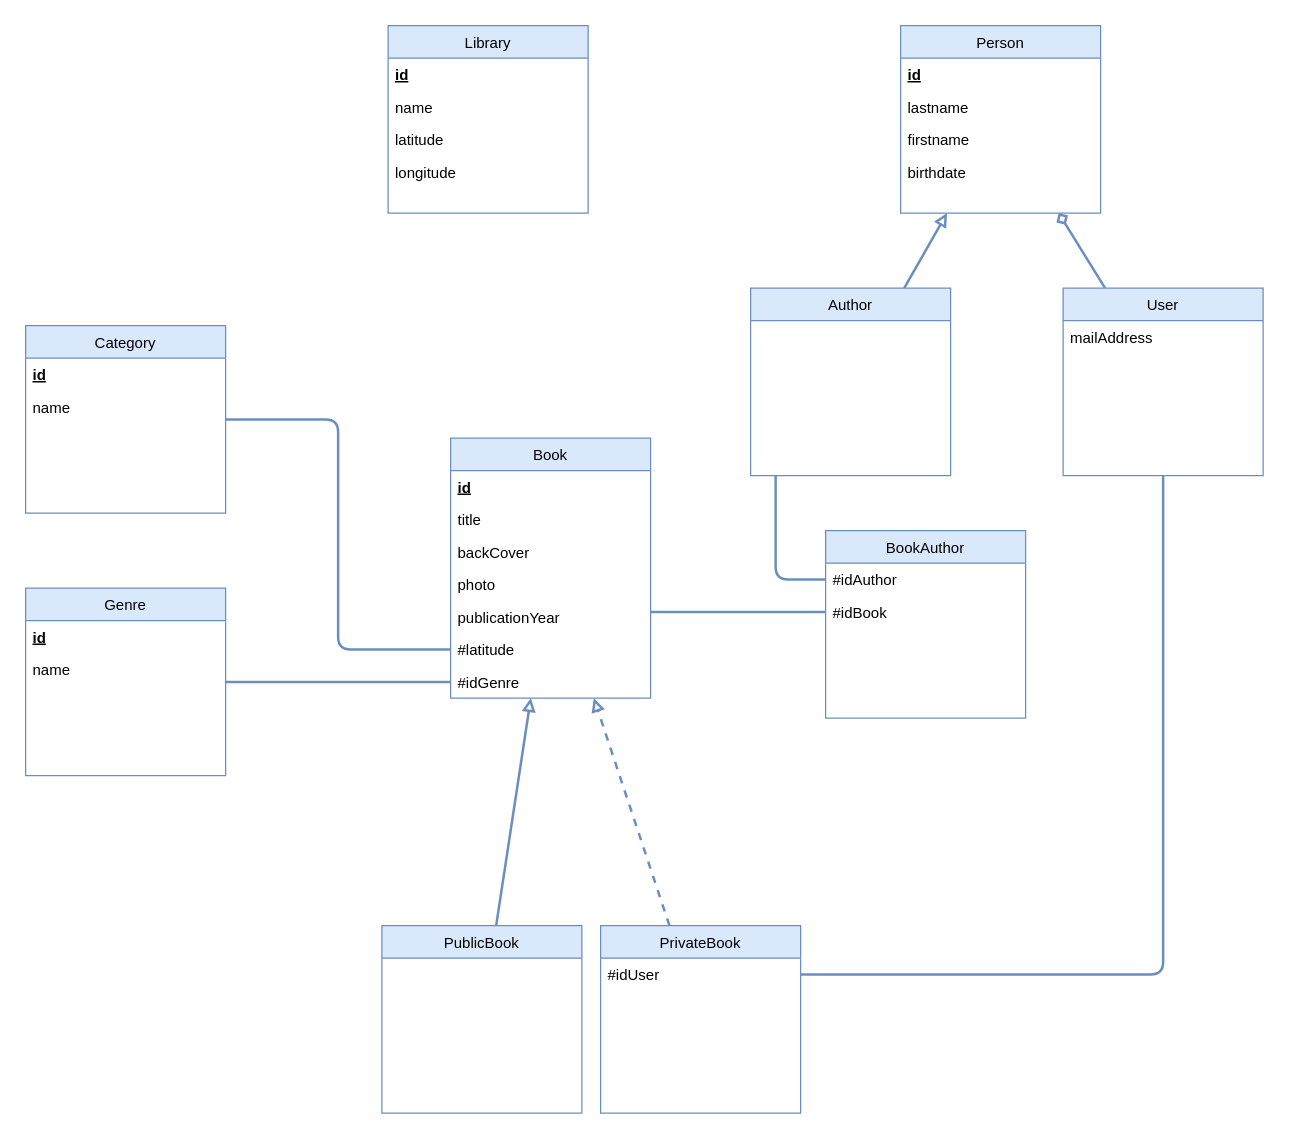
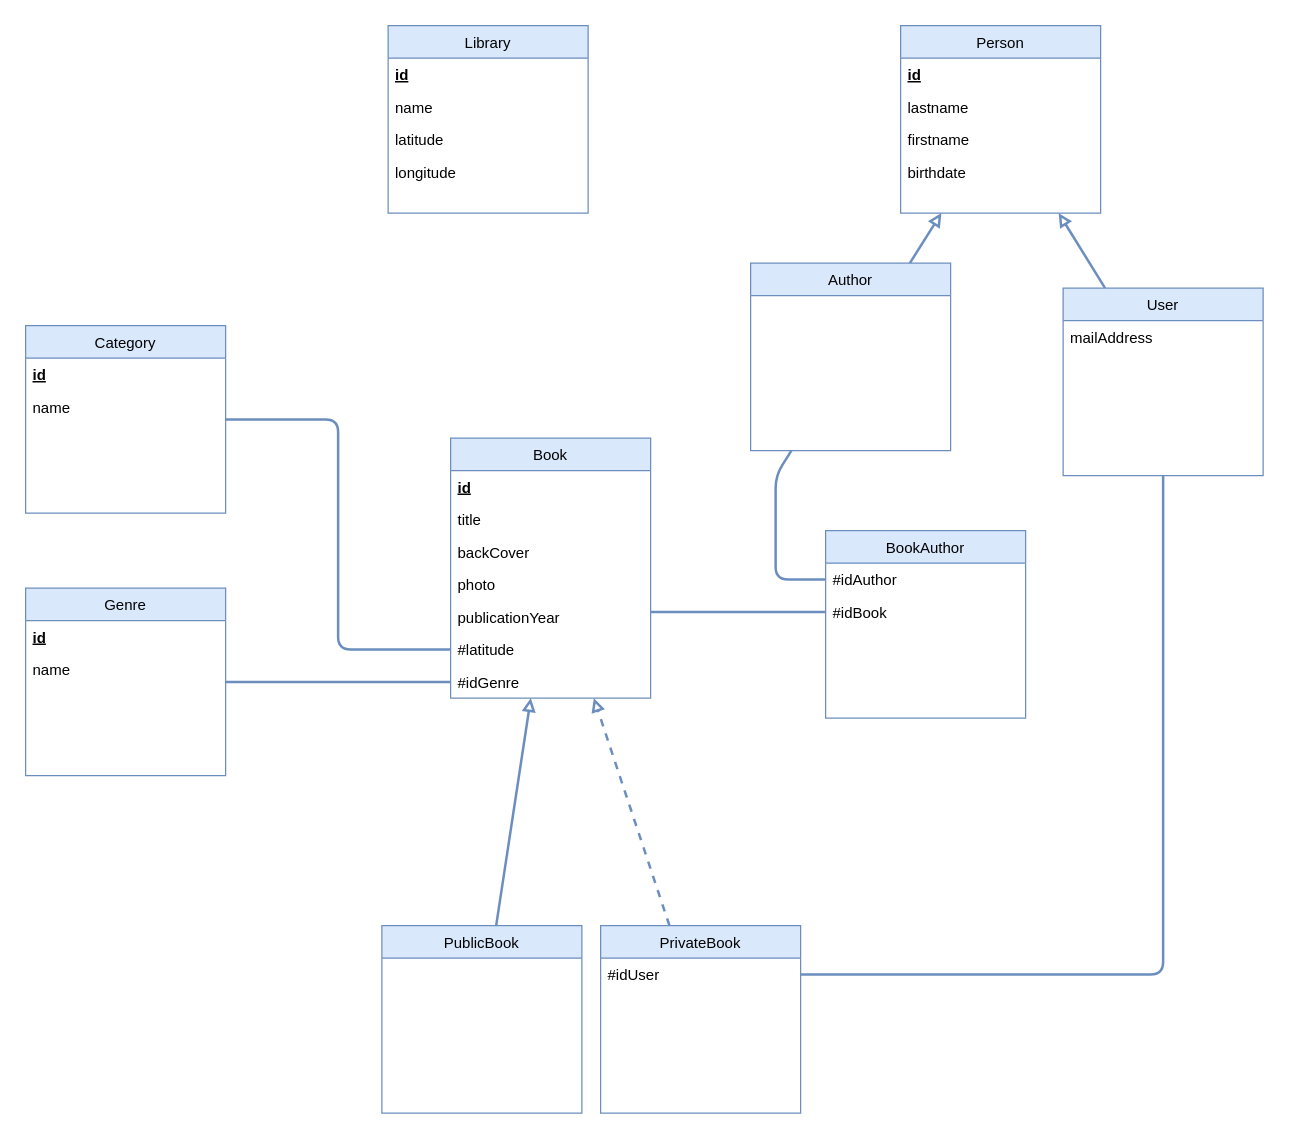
  <mxCell id="0" />
  <mxCell id="1" parent="0" />
- <mxCell id="2" value="" style="endArrow=diamond;html=1;fillColor=#dae8fc;strokeColor=#6c8ebf;strokeWidth=2;endFill=0;" parent="1" source="29" target="14" edge="1"><mxGeometry width="50" height="50" relative="1" as="geometry"><mxPoint x="540" y="280" as="sourcePoint" /><mxPoint x="590" y="230" as="targetPoint" /></mxGeometry></mxCell>
+ <mxCell id="2" value="" style="endArrow=block;html=1;fillColor=#dae8fc;strokeColor=#6c8ebf;strokeWidth=2;endFill=0;" parent="1" source="29" target="14" edge="1"><mxGeometry width="50" height="50" relative="1" as="geometry"><mxPoint x="540" y="280" as="sourcePoint" /><mxPoint x="590" y="230" as="targetPoint" /></mxGeometry></mxCell>
  <mxCell id="3" value="" style="endArrow=block;html=1;fillColor=#dae8fc;strokeColor=#6c8ebf;strokeWidth=2;endFill=0;" parent="1" source="28" target="14" edge="1"><mxGeometry width="50" height="50" relative="1" as="geometry"><mxPoint x="770" y="270" as="sourcePoint" /><mxPoint x="820" y="220" as="targetPoint" /></mxGeometry></mxCell>
  <mxCell id="4" value="" style="endArrow=block;html=1;fillColor=#dae8fc;strokeColor=#6c8ebf;strokeWidth=2;endFill=0;" parent="1" source="27" target="19" edge="1"><mxGeometry width="50" height="50" relative="1" as="geometry"><mxPoint x="360" y="1010" as="sourcePoint" /><mxPoint x="320" y="500" as="targetPoint" /></mxGeometry></mxCell>
  <mxCell id="5" value="" style="endArrow=block;html=1;fillColor=#dae8fc;strokeColor=#6c8ebf;strokeWidth=2;endFill=0;dashed=1;" parent="1" source="34" target="19" edge="1"><mxGeometry width="50" height="50" relative="1" as="geometry"><mxPoint x="550" y="890" as="sourcePoint" /><mxPoint x="600" y="840" as="targetPoint" /></mxGeometry></mxCell>
  <mxCell id="6" value="" style="endArrow=none;html=1;entryX=0;entryY=0.5;entryDx=0;entryDy=0;fillColor=#dae8fc;strokeColor=#6c8ebf;strokeWidth=2;" parent="1" source="36" target="26" edge="1"><mxGeometry width="50" height="50" relative="1" as="geometry"><mxPoint x="240" y="620" as="sourcePoint" /><mxPoint x="290" y="570" as="targetPoint" /></mxGeometry></mxCell>
  <mxCell id="7" value="" style="endArrow=none;html=1;entryX=0;entryY=0.5;entryDx=0;entryDy=0;fillColor=#dae8fc;strokeColor=#6c8ebf;strokeWidth=2;" parent="1" source="8" target="25" edge="1"><mxGeometry width="50" height="50" relative="1" as="geometry"><mxPoint x="480" y="840" as="sourcePoint" /><mxPoint x="530" y="790" as="targetPoint" /><Array as="points"><mxPoint x="270" y="335" /><mxPoint x="270" y="519" /></Array></mxGeometry></mxCell>
  <mxCell id="8" value="Category" style="swimlane;fontStyle=0;align=center;verticalAlign=top;childLayout=stackLayout;horizontal=1;startSize=26;horizontalStack=0;resizeParent=1;resizeLast=0;collapsible=1;marginBottom=0;rounded=0;shadow=0;strokeWidth=1;fillColor=#dae8fc;strokeColor=#6c8ebf;" parent="1" vertex="1"><mxGeometry x="20" y="260" width="160" height="150" as="geometry"><mxRectangle x="550" y="140" width="160" height="26" as="alternateBounds" /></mxGeometry></mxCell>
  <mxCell id="9" value="id" style="text;align=left;verticalAlign=top;spacingLeft=4;spacingRight=4;overflow=hidden;rotatable=0;points=[[0,0.5],[1,0.5]];portConstraint=eastwest;rounded=0;shadow=0;html=0;fontStyle=5" parent="8" vertex="1"><mxGeometry y="26" width="160" height="26" as="geometry" /></mxCell>
  <mxCell id="10" value="name" style="text;align=left;verticalAlign=top;spacingLeft=4;spacingRight=4;overflow=hidden;rotatable=0;points=[[0,0.5],[1,0.5]];portConstraint=eastwest;rounded=0;shadow=0;html=0;" parent="8" vertex="1"><mxGeometry y="52" width="160" height="26" as="geometry" /></mxCell>
  <mxCell id="11" value="" style="endArrow=none;html=1;exitX=0;exitY=0.5;exitDx=0;exitDy=0;fillColor=#dae8fc;strokeColor=#6c8ebf;strokeWidth=2;" parent="1" source="33" target="19" edge="1"><mxGeometry width="50" height="50" relative="1" as="geometry"><mxPoint x="470" y="570" as="sourcePoint" /><mxPoint x="520" y="520" as="targetPoint" /><Array as="points"><mxPoint x="520" y="489" /></Array></mxGeometry></mxCell>
  <mxCell id="12" value="" style="endArrow=none;html=1;exitX=0;exitY=0.5;exitDx=0;exitDy=0;fillColor=#dae8fc;strokeColor=#6c8ebf;strokeWidth=2;" parent="1" source="32" target="28" edge="1"><mxGeometry width="50" height="50" relative="1" as="geometry"><mxPoint x="480" y="440" as="sourcePoint" /><mxPoint x="530" y="390" as="targetPoint" /><Array as="points"><mxPoint x="620" y="463" /><mxPoint x="620" y="380" /></Array></mxGeometry></mxCell>
  <mxCell id="13" value="" style="endArrow=none;html=1;entryX=1;entryY=0.5;entryDx=0;entryDy=0;fillColor=#dae8fc;strokeColor=#6c8ebf;strokeWidth=2;" parent="1" source="29" target="35" edge="1"><mxGeometry width="50" height="50" relative="1" as="geometry"><mxPoint x="640" y="550" as="sourcePoint" /><mxPoint x="600" y="550" as="targetPoint" /><Array as="points"><mxPoint x="930" y="779" /></Array></mxGeometry></mxCell>
  <mxCell id="14" value="Person" style="swimlane;fontStyle=0;align=center;verticalAlign=top;childLayout=stackLayout;horizontal=1;startSize=26;horizontalStack=0;resizeParent=1;resizeLast=0;collapsible=1;marginBottom=0;rounded=0;shadow=0;strokeWidth=1;fillColor=#dae8fc;strokeColor=#6c8ebf;" parent="1" vertex="1"><mxGeometry x="720" y="20" width="160" height="150" as="geometry"><mxRectangle x="550" y="140" width="160" height="26" as="alternateBounds" /></mxGeometry></mxCell>
  <mxCell id="15" value="id" style="text;align=left;verticalAlign=top;spacingLeft=4;spacingRight=4;overflow=hidden;rotatable=0;points=[[0,0.5],[1,0.5]];portConstraint=eastwest;rounded=0;shadow=0;html=0;fontStyle=5" parent="14" vertex="1"><mxGeometry y="26" width="160" height="26" as="geometry" /></mxCell>
  <mxCell id="16" value="lastname" style="text;align=left;verticalAlign=top;spacingLeft=4;spacingRight=4;overflow=hidden;rotatable=0;points=[[0,0.5],[1,0.5]];portConstraint=eastwest;" parent="14" vertex="1"><mxGeometry y="52" width="160" height="26" as="geometry" /></mxCell>
  <mxCell id="17" value="firstname" style="text;align=left;verticalAlign=top;spacingLeft=4;spacingRight=4;overflow=hidden;rotatable=0;points=[[0,0.5],[1,0.5]];portConstraint=eastwest;rounded=0;shadow=0;html=0;" parent="14" vertex="1"><mxGeometry y="78" width="160" height="26" as="geometry" /></mxCell>
  <mxCell id="18" value="birthdate" style="text;align=left;verticalAlign=top;spacingLeft=4;spacingRight=4;overflow=hidden;rotatable=0;points=[[0,0.5],[1,0.5]];portConstraint=eastwest;rounded=0;shadow=0;html=0;" parent="14" vertex="1"><mxGeometry y="104" width="160" height="26" as="geometry" /></mxCell>
  <mxCell id="19" value="Book" style="swimlane;fontStyle=0;align=center;verticalAlign=top;childLayout=stackLayout;horizontal=1;startSize=26;horizontalStack=0;resizeParent=1;resizeLast=0;collapsible=1;marginBottom=0;rounded=0;shadow=0;strokeWidth=1;fillColor=#dae8fc;strokeColor=#6c8ebf;" parent="1" vertex="1"><mxGeometry x="360" y="350" width="160" height="208" as="geometry"><mxRectangle x="550" y="140" width="160" height="26" as="alternateBounds" /></mxGeometry></mxCell>
  <mxCell id="20" value="id" style="text;align=left;verticalAlign=top;spacingLeft=4;spacingRight=4;overflow=hidden;rotatable=0;points=[[0,0.5],[1,0.5]];portConstraint=eastwest;rounded=0;shadow=0;html=0;fontStyle=5" parent="19" vertex="1"><mxGeometry y="26" width="160" height="26" as="geometry" /></mxCell>
  <mxCell id="21" value="title" style="text;align=left;verticalAlign=top;spacingLeft=4;spacingRight=4;overflow=hidden;rotatable=0;points=[[0,0.5],[1,0.5]];portConstraint=eastwest;rounded=0;shadow=0;html=0;" parent="19" vertex="1"><mxGeometry y="52" width="160" height="26" as="geometry" /></mxCell>
  <mxCell id="22" value="backCover" style="text;align=left;verticalAlign=top;spacingLeft=4;spacingRight=4;overflow=hidden;rotatable=0;points=[[0,0.5],[1,0.5]];portConstraint=eastwest;rounded=0;shadow=0;html=0;" parent="19" vertex="1"><mxGeometry y="78" width="160" height="26" as="geometry" /></mxCell>
  <mxCell id="23" value="photo" style="text;align=left;verticalAlign=top;spacingLeft=4;spacingRight=4;overflow=hidden;rotatable=0;points=[[0,0.5],[1,0.5]];portConstraint=eastwest;rounded=0;shadow=0;html=0;" parent="19" vertex="1"><mxGeometry y="104" width="160" height="26" as="geometry" /></mxCell>
  <mxCell id="24" value="publicationYear" style="text;align=left;verticalAlign=top;spacingLeft=4;spacingRight=4;overflow=hidden;rotatable=0;points=[[0,0.5],[1,0.5]];portConstraint=eastwest;rounded=0;shadow=0;html=0;" parent="19" vertex="1"><mxGeometry y="130" width="160" height="26" as="geometry" /></mxCell>
  <mxCell id="25" value="#latitude" style="text;align=left;verticalAlign=top;spacingLeft=4;spacingRight=4;overflow=hidden;rotatable=0;points=[[0,0.5],[1,0.5]];portConstraint=eastwest;rounded=0;shadow=0;html=0;" parent="19" vertex="1"><mxGeometry y="156" width="160" height="26" as="geometry" /></mxCell>
  <mxCell id="26" value="#idGenre" style="text;align=left;verticalAlign=top;spacingLeft=4;spacingRight=4;overflow=hidden;rotatable=0;points=[[0,0.5],[1,0.5]];portConstraint=eastwest;rounded=0;shadow=0;html=0;" parent="19" vertex="1"><mxGeometry y="182" width="160" height="26" as="geometry" /></mxCell>
  <mxCell id="27" value="PublicBook" style="swimlane;fontStyle=0;align=center;verticalAlign=top;childLayout=stackLayout;horizontal=1;startSize=26;horizontalStack=0;resizeParent=1;resizeLast=0;collapsible=1;marginBottom=0;rounded=0;shadow=0;strokeWidth=1;fillColor=#dae8fc;strokeColor=#6c8ebf;" parent="1" vertex="1"><mxGeometry x="305" y="740" width="160" height="150" as="geometry"><mxRectangle x="550" y="140" width="160" height="26" as="alternateBounds" /></mxGeometry></mxCell>
- <mxCell id="28" value="Author" style="swimlane;fontStyle=0;align=center;verticalAlign=top;childLayout=stackLayout;horizontal=1;startSize=26;horizontalStack=0;resizeParent=1;resizeLast=0;collapsible=1;marginBottom=0;rounded=0;shadow=0;strokeWidth=1;fillColor=#dae8fc;strokeColor=#6c8ebf;" parent="1" vertex="1"><mxGeometry x="600" y="230" width="160" height="150" as="geometry"><mxRectangle x="550" y="140" width="160" height="26" as="alternateBounds" /></mxGeometry></mxCell>
+ <mxCell id="28" value="Author" style="swimlane;fontStyle=0;align=center;verticalAlign=top;childLayout=stackLayout;horizontal=1;startSize=26;horizontalStack=0;resizeParent=1;resizeLast=0;collapsible=1;marginBottom=0;rounded=0;shadow=0;strokeWidth=1;fillColor=#dae8fc;strokeColor=#6c8ebf;" parent="1" vertex="1"><mxGeometry x="600" y="210" width="160" height="150" as="geometry"><mxRectangle x="550" y="140" width="160" height="26" as="alternateBounds" /></mxGeometry></mxCell>
  <mxCell id="29" value="User" style="swimlane;fontStyle=0;align=center;verticalAlign=top;childLayout=stackLayout;horizontal=1;startSize=26;horizontalStack=0;resizeParent=1;resizeLast=0;collapsible=1;marginBottom=0;rounded=0;shadow=0;strokeWidth=1;fillColor=#dae8fc;strokeColor=#6c8ebf;" parent="1" vertex="1"><mxGeometry x="850" y="230" width="160" height="150" as="geometry"><mxRectangle x="550" y="140" width="160" height="26" as="alternateBounds" /></mxGeometry></mxCell>
  <mxCell id="30" value="mailAddress" style="text;align=left;verticalAlign=top;spacingLeft=4;spacingRight=4;overflow=hidden;rotatable=0;points=[[0,0.5],[1,0.5]];portConstraint=eastwest;rounded=0;shadow=0;html=0;" parent="29" vertex="1"><mxGeometry y="26" width="160" height="26" as="geometry" /></mxCell>
  <mxCell id="31" value="BookAuthor" style="swimlane;fontStyle=0;align=center;verticalAlign=top;childLayout=stackLayout;horizontal=1;startSize=26;horizontalStack=0;resizeParent=1;resizeLast=0;collapsible=1;marginBottom=0;rounded=0;shadow=0;strokeWidth=1;fillColor=#dae8fc;strokeColor=#6c8ebf;" parent="1" vertex="1"><mxGeometry x="660" y="424" width="160" height="150" as="geometry"><mxRectangle x="550" y="140" width="160" height="26" as="alternateBounds" /></mxGeometry></mxCell>
  <mxCell id="32" value="#idAuthor" style="text;align=left;verticalAlign=top;spacingLeft=4;spacingRight=4;overflow=hidden;rotatable=0;points=[[0,0.5],[1,0.5]];portConstraint=eastwest;rounded=0;shadow=0;html=0;" parent="31" vertex="1"><mxGeometry y="26" width="160" height="26" as="geometry" /></mxCell>
  <mxCell id="33" value="#idBook" style="text;align=left;verticalAlign=top;spacingLeft=4;spacingRight=4;overflow=hidden;rotatable=0;points=[[0,0.5],[1,0.5]];portConstraint=eastwest;rounded=0;shadow=0;html=0;" parent="31" vertex="1"><mxGeometry y="52" width="160" height="26" as="geometry" /></mxCell>
  <mxCell id="34" value="PrivateBook" style="swimlane;fontStyle=0;align=center;verticalAlign=top;childLayout=stackLayout;horizontal=1;startSize=26;horizontalStack=0;resizeParent=1;resizeLast=0;collapsible=1;marginBottom=0;rounded=0;shadow=0;strokeWidth=1;fillColor=#dae8fc;strokeColor=#6c8ebf;" parent="1" vertex="1"><mxGeometry x="480" y="740" width="160" height="150" as="geometry"><mxRectangle x="550" y="140" width="160" height="26" as="alternateBounds" /></mxGeometry></mxCell>
  <mxCell id="35" value="#idUser" style="text;align=left;verticalAlign=top;spacingLeft=4;spacingRight=4;overflow=hidden;rotatable=0;points=[[0,0.5],[1,0.5]];portConstraint=eastwest;rounded=0;shadow=0;html=0;" parent="34" vertex="1"><mxGeometry y="26" width="160" height="26" as="geometry" /></mxCell>
  <mxCell id="36" value="Genre" style="swimlane;fontStyle=0;align=center;verticalAlign=top;childLayout=stackLayout;horizontal=1;startSize=26;horizontalStack=0;resizeParent=1;resizeLast=0;collapsible=1;marginBottom=0;rounded=0;shadow=0;strokeWidth=1;fillColor=#dae8fc;strokeColor=#6c8ebf;" parent="1" vertex="1"><mxGeometry x="20" y="470" width="160" height="150" as="geometry"><mxRectangle x="550" y="140" width="160" height="26" as="alternateBounds" /></mxGeometry></mxCell>
  <mxCell id="37" value="id" style="text;align=left;verticalAlign=top;spacingLeft=4;spacingRight=4;overflow=hidden;rotatable=0;points=[[0,0.5],[1,0.5]];portConstraint=eastwest;rounded=0;shadow=0;html=0;fontStyle=5" parent="36" vertex="1"><mxGeometry y="26" width="160" height="26" as="geometry" /></mxCell>
  <mxCell id="38" value="name" style="text;align=left;verticalAlign=top;spacingLeft=4;spacingRight=4;overflow=hidden;rotatable=0;points=[[0,0.5],[1,0.5]];portConstraint=eastwest;rounded=0;shadow=0;html=0;" parent="36" vertex="1"><mxGeometry y="52" width="160" height="26" as="geometry" /></mxCell>
  <mxCell id="39" value="Library" style="swimlane;fontStyle=0;align=center;verticalAlign=top;childLayout=stackLayout;horizontal=1;startSize=26;horizontalStack=0;resizeParent=1;resizeLast=0;collapsible=1;marginBottom=0;rounded=0;shadow=0;strokeWidth=1;fillColor=#dae8fc;strokeColor=#6c8ebf;" vertex="1" parent="1"><mxGeometry x="310" y="20" width="160" height="150" as="geometry"><mxRectangle x="550" y="140" width="160" height="26" as="alternateBounds" /></mxGeometry></mxCell>
  <mxCell id="40" value="id" style="text;align=left;verticalAlign=top;spacingLeft=4;spacingRight=4;overflow=hidden;rotatable=0;points=[[0,0.5],[1,0.5]];portConstraint=eastwest;rounded=0;shadow=0;html=0;fontStyle=5" vertex="1" parent="39"><mxGeometry y="26" width="160" height="26" as="geometry" /></mxCell>
  <mxCell id="41" value="name" style="text;align=left;verticalAlign=top;spacingLeft=4;spacingRight=4;overflow=hidden;rotatable=0;points=[[0,0.5],[1,0.5]];portConstraint=eastwest;rounded=0;shadow=0;html=0;fontStyle=0" vertex="1" parent="39"><mxGeometry y="52" width="160" height="26" as="geometry" /></mxCell>
  <mxCell id="42" value="latitude" style="text;align=left;verticalAlign=top;spacingLeft=4;spacingRight=4;overflow=hidden;rotatable=0;points=[[0,0.5],[1,0.5]];portConstraint=eastwest;rounded=0;shadow=0;html=0;fontStyle=0" vertex="1" parent="39"><mxGeometry y="78" width="160" height="26" as="geometry" /></mxCell>
  <mxCell id="43" value="longitude" style="text;align=left;verticalAlign=top;spacingLeft=4;spacingRight=4;overflow=hidden;rotatable=0;points=[[0,0.5],[1,0.5]];portConstraint=eastwest;rounded=0;shadow=0;html=0;fontStyle=0" vertex="1" parent="39"><mxGeometry y="104" width="160" height="26" as="geometry" /></mxCell>
